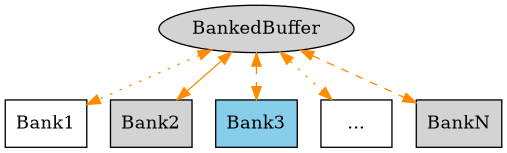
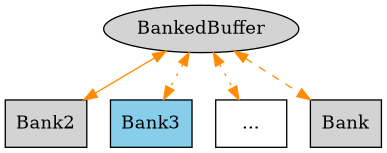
  digraph {
    rankdir=TB
    node [fillcolor=lightgrey shape=box style=filled]
    edge [color=darkorange dir=both style=dotted]
-   Bank1 [fillcolor=white]
    BankedBuffer [shape=""]
    Bank2
    Bank3 [fillcolor=skyblue]
    "..." [fillcolor=white]
-   BankN
-   BankedBuffer -> Bank1
+   BankN [label=Bank]
    BankedBuffer -> Bank2 [style=solid]
-   BankedBuffer -> Bank3 [style=dashed]
+   BankedBuffer -> Bank3
    BankedBuffer -> "..."
    BankedBuffer -> BankN [style=dashed]
  }
